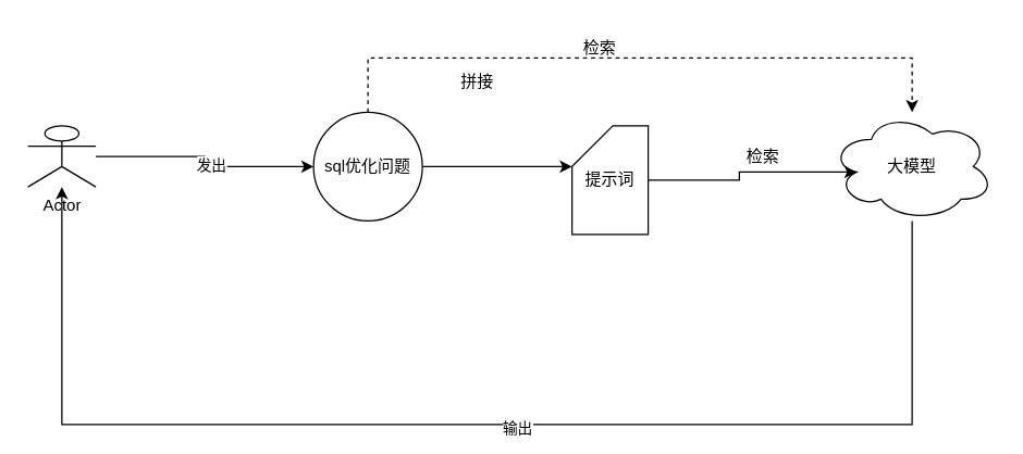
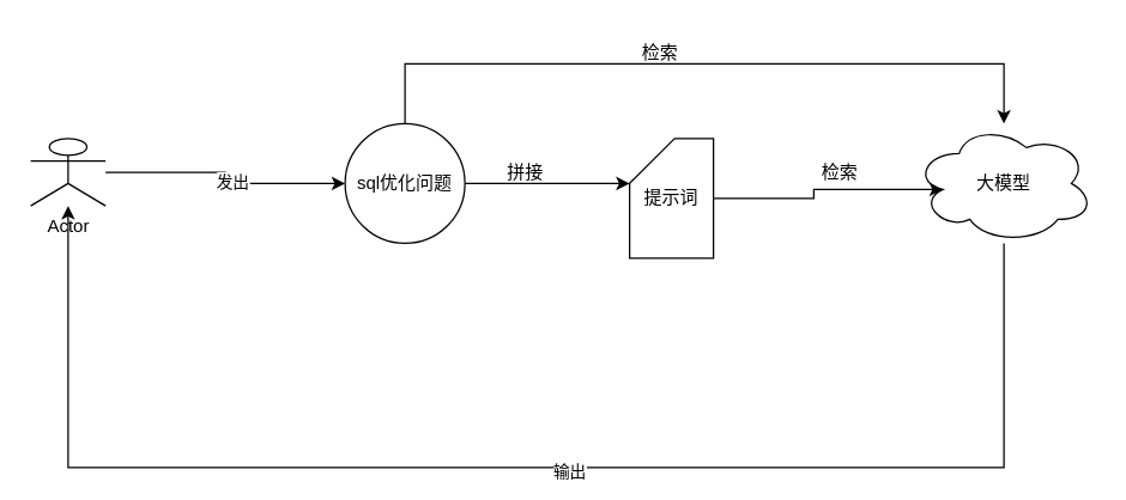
  <mxCell id="0" />
  <mxCell id="1" parent="0" />
  <mxCell id="2" style="edgeStyle=orthogonalEdgeStyle;rounded=0;orthogonalLoop=1;jettySize=auto;html=1;entryX=0;entryY=0.5;entryDx=0;entryDy=0;" edge="1" parent="1" source="4" target="6"><mxGeometry relative="1" as="geometry" /></mxCell>
  <mxCell id="3" value="发出" style="edgeLabel;html=1;align=center;verticalAlign=middle;resizable=0;points=[];" vertex="1" connectable="0" parent="2"><mxGeometry x="0.031" y="4" relative="1" as="geometry"><mxPoint as="offset" /></mxGeometry></mxCell>
  <mxCell id="4" value="Actor" style="shape=umlActor;verticalLabelPosition=bottom;verticalAlign=top;html=1;outlineConnect=0;" vertex="1" parent="1"><mxGeometry x="20" y="92" width="50" height="45" as="geometry" /></mxCell>
- <mxCell id="5" style="edgeStyle=orthogonalEdgeStyle;rounded=0;orthogonalLoop=1;jettySize=auto;html=1;dashed=1;" edge="1" parent="1" source="6" target="9"><mxGeometry relative="1" as="geometry"><Array as="points"><mxPoint x="270" y="42" /><mxPoint x="670" y="42" /></Array></mxGeometry></mxCell>
+ <mxCell id="5" style="edgeStyle=orthogonalEdgeStyle;rounded=0;orthogonalLoop=1;jettySize=auto;html=1;" edge="1" parent="1" source="6" target="9"><mxGeometry relative="1" as="geometry"><Array as="points"><mxPoint x="270" y="42" /><mxPoint x="670" y="42" /></Array></mxGeometry></mxCell>
  <mxCell id="6" value="sql优化问题" style="ellipse;whiteSpace=wrap;html=1;" vertex="1" parent="1"><mxGeometry x="230" y="82" width="80" height="80" as="geometry" /></mxCell>
  <mxCell id="7" style="edgeStyle=orthogonalEdgeStyle;rounded=0;orthogonalLoop=1;jettySize=auto;html=1;" edge="1" parent="1" source="9" target="4"><mxGeometry relative="1" as="geometry"><Array as="points"><mxPoint x="670" y="312" /><mxPoint x="45" y="312" /></Array></mxGeometry></mxCell>
  <mxCell id="8" value="输出" style="edgeLabel;html=1;align=center;verticalAlign=middle;resizable=0;points=[];" vertex="1" connectable="0" parent="7"><mxGeometry x="-0.072" y="2" relative="1" as="geometry"><mxPoint as="offset" /></mxGeometry></mxCell>
  <mxCell id="9" value="大模型" style="ellipse;shape=cloud;whiteSpace=wrap;html=1;" vertex="1" parent="1"><mxGeometry x="610" y="82" width="120" height="80" as="geometry" /></mxCell>
  <mxCell id="10" value="提示词" style="shape=card;whiteSpace=wrap;html=1;" vertex="1" parent="1"><mxGeometry x="420" y="92" width="56" height="80" as="geometry" /></mxCell>
  <mxCell id="11" style="edgeStyle=orthogonalEdgeStyle;rounded=0;orthogonalLoop=1;jettySize=auto;html=1;entryX=0.16;entryY=0.55;entryDx=0;entryDy=0;entryPerimeter=0;" edge="1" parent="1" source="10" target="9"><mxGeometry relative="1" as="geometry" /></mxCell>
  <mxCell id="12" style="edgeStyle=orthogonalEdgeStyle;rounded=0;orthogonalLoop=1;jettySize=auto;html=1;entryX=0;entryY=0;entryDx=0;entryDy=30;entryPerimeter=0;" edge="1" parent="1" source="6" target="10"><mxGeometry relative="1" as="geometry" /></mxCell>
  <mxCell id="13" value="检索" style="text;html=1;align=center;verticalAlign=middle;resizable=0;points=[];autosize=1;strokeColor=none;fillColor=none;" vertex="1" parent="1"><mxGeometry x="415" y="20" width="50" height="30" as="geometry" /></mxCell>
- <mxCell id="14" value="拼接" style="text;html=1;align=center;verticalAlign=middle;resizable=0;points=[];autosize=1;strokeColor=none;fillColor=none;" vertex="1" parent="1"><mxGeometry x="325" y="45" width="50" height="30" as="geometry" /></mxCell>
+ <mxCell id="14" value="拼接" style="text;html=1;align=center;verticalAlign=middle;resizable=0;points=[];autosize=1;strokeColor=none;fillColor=none;" vertex="1" parent="1"><mxGeometry x="325" y="100" width="50" height="30" as="geometry" /></mxCell>
  <mxCell id="15" value="检索" style="text;html=1;align=center;verticalAlign=middle;resizable=0;points=[];autosize=1;strokeColor=none;fillColor=none;" vertex="1" parent="1"><mxGeometry x="535" y="100" width="50" height="30" as="geometry" /></mxCell>
